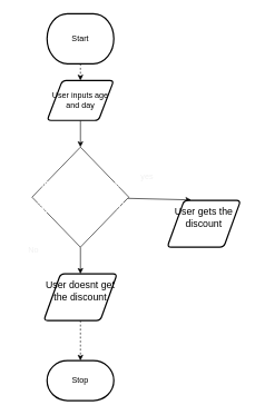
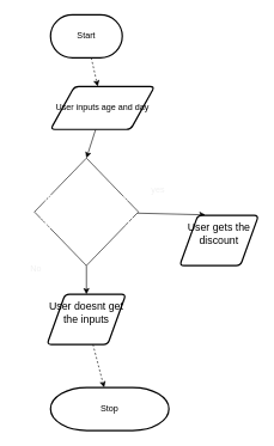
  <mxCell id="0" />
  <mxCell id="1" parent="0" />
  <mxCell id="2" style="edgeStyle=none;html=1;dashed=1;" parent="1" source="3" target="5" edge="1"><mxGeometry relative="1" as="geometry" /></mxCell>
- <mxCell id="3" value="Start" style="strokeWidth=2;html=1;shape=mxgraph.flowchart.terminator;whiteSpace=wrap;" parent="1" vertex="1"><mxGeometry x="70" y="20" width="100" height="75" as="geometry" /></mxCell>
+ <mxCell id="3" value="Start" style="strokeWidth=2;html=1;shape=mxgraph.flowchart.terminator;whiteSpace=wrap;" parent="1" vertex="1"><mxGeometry x="70" y="20" width="100" height="60" as="geometry" /></mxCell>
  <mxCell id="4" style="edgeStyle=none;html=1;" parent="1" source="5" edge="1"><mxGeometry relative="1" as="geometry"><mxPoint x="120" y="220" as="targetPoint" /></mxGeometry></mxCell>
- <mxCell id="5" value="User inputs age and day" style="shape=parallelogram;html=1;strokeWidth=2;perimeter=parallelogramPerimeter;whiteSpace=wrap;rounded=1;arcSize=12;size=0.23;" parent="1" vertex="1"><mxGeometry x="70" y="120" width="100" height="60" as="geometry" /></mxCell>
+ <mxCell id="5" value="User inputs age and day" style="shape=parallelogram;html=1;strokeWidth=2;perimeter=parallelogramPerimeter;whiteSpace=wrap;rounded=1;arcSize=12;size=0.23;" parent="1" vertex="1"><mxGeometry x="70" y="120" width="145" height="60" as="geometry" /></mxCell>
  <mxCell id="6" style="edgeStyle=none;html=1;dashed=1;" parent="1" source="7" target="8" edge="1"><mxGeometry relative="1" as="geometry" /></mxCell>
- <mxCell id="7" value="&lt;span id=&quot;docs-internal-guid-53308b96-7fff-50a0-43fb-136b3a0d023f&quot;&gt;&lt;p dir=&quot;ltr&quot; style=&quot;line-height: 1.2 ; margin-top: 0pt ; margin-bottom: 0pt&quot;&gt;&lt;span style=&quot;font-size: 11pt ; font-family: &amp;#34;cabin&amp;#34; , sans-serif ; background-color: transparent ; vertical-align: baseline&quot;&gt;User doesnt get the discount&lt;/span&gt;&lt;/p&gt;&lt;div&gt;&lt;span style=&quot;font-size: 11pt ; font-family: &amp;#34;cabin&amp;#34; , sans-serif ; color: rgb(0 , 0 , 0) ; background-color: transparent ; vertical-align: baseline&quot;&gt;&lt;br&gt;&lt;/span&gt;&lt;/div&gt;&lt;/span&gt;" style="shape=parallelogram;html=1;strokeWidth=2;perimeter=parallelogramPerimeter;whiteSpace=wrap;rounded=1;arcSize=12;size=0.23;" parent="1" vertex="1"><mxGeometry x="65" y="410" width="110" height="70" as="geometry" /></mxCell>
- <mxCell id="8" value="Stop" style="strokeWidth=2;html=1;shape=mxgraph.flowchart.terminator;whiteSpace=wrap;" parent="1" vertex="1"><mxGeometry x="70" y="540" width="100" height="60" as="geometry" /></mxCell>
+ <mxCell id="7" value="&lt;span id=&quot;docs-internal-guid-53308b96-7fff-50a0-43fb-136b3a0d023f&quot;&gt;&lt;p dir=&quot;ltr&quot; style=&quot;line-height: 1.2 ; margin-top: 0pt ; margin-bottom: 0pt&quot;&gt;&lt;span style=&quot;font-size: 11pt ; font-family: &amp;#34;cabin&amp;#34; , sans-serif ; background-color: transparent ; vertical-align: baseline&quot;&gt;User doesnt get the inputs&lt;/span&gt;&lt;/p&gt;&lt;div&gt;&lt;span style=&quot;font-size: 11pt ; font-family: &amp;#34;cabin&amp;#34; , sans-serif ; color: rgb(0 , 0 , 0) ; background-color: transparent ; vertical-align: baseline&quot;&gt;&lt;br&gt;&lt;/span&gt;&lt;/div&gt;&lt;/span&gt;" style="shape=parallelogram;html=1;strokeWidth=2;perimeter=parallelogramPerimeter;whiteSpace=wrap;rounded=1;arcSize=12;size=0.23;" parent="1" vertex="1"><mxGeometry x="65" y="410" width="110" height="70" as="geometry" /></mxCell>
+ <mxCell id="8" value="Stop" style="strokeWidth=2;html=1;shape=mxgraph.flowchart.terminator;whiteSpace=wrap;" parent="1" vertex="1"><mxGeometry x="70" y="540" width="165" height="60" as="geometry" /></mxCell>
  <mxCell id="9" style="edgeStyle=none;html=1;entryX=0.5;entryY=0;entryDx=0;entryDy=0;fontColor=#F0F0F0;" edge="1" parent="1" source="11" target="7"><mxGeometry relative="1" as="geometry" /></mxCell>
  <mxCell id="10" style="edgeStyle=none;html=1;entryX=0.327;entryY=-0.012;entryDx=0;entryDy=0;entryPerimeter=0;fontColor=#F0F0F0;" edge="1" parent="1" source="11" target="12"><mxGeometry relative="1" as="geometry" /></mxCell>
  <mxCell id="11" value="&amp;nbsp;&lt;span id=&quot;docs-internal-guid-e47e0e09-7fff-875d-5ef6-5627a097eb3d&quot;&gt;&lt;p dir=&quot;ltr&quot; style=&quot;line-height: 1.2 ; margin-top: 0pt ; margin-bottom: 0pt&quot;&gt;&lt;span style=&quot;font-size: 11pt ; font-family: &amp;#34;cabin&amp;#34; , sans-serif ; background-color: transparent ; vertical-align: baseline&quot;&gt;&lt;font color=&quot;#ffffff&quot;&gt;IF (day = Tuesday OR Thursday) OR (age &amp;gt; 12 AND &amp;lt; 21)&lt;/font&gt;&lt;/span&gt;&lt;/p&gt;&lt;div&gt;&lt;span style=&quot;font-size: 11pt ; font-family: &amp;#34;cabin&amp;#34; , sans-serif ; color: rgb(0 , 0 , 0) ; background-color: transparent ; vertical-align: baseline&quot;&gt;&lt;br&gt;&lt;/span&gt;&lt;/div&gt;&lt;/span&gt;" style="rhombus;whiteSpace=wrap;html=1;" vertex="1" parent="1"><mxGeometry x="47.5" y="220" width="145" height="150" as="geometry" /></mxCell>
  <mxCell id="12" value="&lt;span id=&quot;docs-internal-guid-53308b96-7fff-50a0-43fb-136b3a0d023f&quot;&gt;&lt;p dir=&quot;ltr&quot; style=&quot;line-height: 1.2 ; margin-top: 0pt ; margin-bottom: 0pt&quot;&gt;&lt;span style=&quot;font-size: 11pt ; font-family: &amp;#34;cabin&amp;#34; , sans-serif ; background-color: transparent ; vertical-align: baseline&quot;&gt;User gets the discount&lt;/span&gt;&lt;/p&gt;&lt;div&gt;&lt;span style=&quot;font-size: 11pt ; font-family: &amp;#34;cabin&amp;#34; , sans-serif ; color: rgb(0 , 0 , 0) ; background-color: transparent ; vertical-align: baseline&quot;&gt;&lt;br&gt;&lt;/span&gt;&lt;/div&gt;&lt;/span&gt;" style="shape=parallelogram;html=1;strokeWidth=2;perimeter=parallelogramPerimeter;whiteSpace=wrap;rounded=1;arcSize=12;size=0.23;" vertex="1" parent="1"><mxGeometry x="250" y="300" width="110" height="70" as="geometry" /></mxCell>
  <mxCell id="13" value="yes&lt;span style=&quot;color: rgba(0 , 0 , 0 , 0) ; font-family: monospace ; font-size: 0px&quot;&gt;%3CmxGraphModel%3E%3Croot%3E%3CmxCell%20id%3D%220%22%2F%3E%3CmxCell%20id%3D%221%22%20parent%3D%220%22%2F%3E%3CmxCell%20id%3D%222%22%20value%3D%22%26lt%3Bspan%20id%3D%26quot%3Bdocs-internal-guid-53308b96-7fff-50a0-43fb-136b3a0d023f%26quot%3B%26gt%3B%26lt%3Bp%20dir%3D%26quot%3Bltr%26quot%3B%20style%3D%26quot%3Bline-height%3A%201.2%20%3B%20margin-top%3A%200pt%20%3B%20margin-bottom%3A%200pt%26quot%3B%26gt%3B%26lt%3Bspan%20style%3D%26quot%3Bfont-size%3A%2011pt%20%3B%20font-family%3A%20%26amp%3B%2334%3Bcabin%26amp%3B%2334%3B%20%2C%20sans-serif%20%3B%20background-color%3A%20transparent%20%3B%20vertical-align%3A%20baseline%26quot%3B%26gt%3BUser%20doesnt%20get%20the%20discount%26lt%3B%2Fspan%26gt%3B%26lt%3B%2Fp%26gt%3B%26lt%3Bdiv%26gt%3B%26lt%3Bspan%20style%3D%26quot%3Bfont-size%3A%2011pt%20%3B%20font-family%3A%20%26amp%3B%2334%3Bcabin%26amp%3B%2334%3B%20%2C%20sans-serif%20%3B%20color%3A%20rgb(0%20%2C%200%20%2C%200)%20%3B%20background-color%3A%20transparent%20%3B%20vertical-align%3A%20baseline%26quot%3B%26gt%3B%26lt%3Bbr%26gt%3B%26lt%3B%2Fspan%26gt%3B%26lt%3B%2Fdiv%26gt%3B%26lt%3B%2Fspan%26gt%3B%22%20style%3D%22shape%3Dparallelogram%3Bhtml%3D1%3BstrokeWidth%3D2%3Bperimeter%3DparallelogramPerimeter%3BwhiteSpace%3Dwrap%3Brounded%3D1%3BarcSize%3D12%3Bsize%3D0.23%3B%22%20vertex%3D%221%22%20parent%3D%221%22%3E%3CmxGeometry%20x%3D%22300%22%20y%3D%22650%22%20width%3D%22110%22%20height%3D%2270%22%20as%3D%22geometry%22%2F%3E%3C%2FmxCell%3E%3C%2Froot%3E%3C%2FmxGraphModel%3E&lt;/span&gt;&lt;span style=&quot;color: rgba(0 , 0 , 0 , 0) ; font-family: monospace ; font-size: 0px&quot;&gt;%3CmxGraphModel%3E%3Croot%3E%3CmxCell%20id%3D%220%22%2F%3E%3CmxCell%20id%3D%221%22%20parent%3D%220%22%2F%3E%3CmxCell%20id%3D%222%22%20value%3D%22%26lt%3Bspan%20id%3D%26quot%3Bdocs-internal-guid-53308b96-7fff-50a0-43fb-136b3a0d023f%26quot%3B%26gt%3B%26lt%3Bp%20dir%3D%26quot%3Bltr%26quot%3B%20style%3D%26quot%3Bline-height%3A%201.2%20%3B%20margin-top%3A%200pt%20%3B%20margin-bottom%3A%200pt%26quot%3B%26gt%3B%26lt%3Bspan%20style%3D%26quot%3Bfont-size%3A%2011pt%20%3B%20font-family%3A%20%26amp%3B%2334%3Bcabin%26amp%3B%2334%3B%20%2C%20sans-serif%20%3B%20background-color%3A%20transparent%20%3B%20vertical-align%3A%20baseline%26quot%3B%26gt%3BUser%20doesnt%20get%20the%20discount%26lt%3B%2Fspan%26gt%3B%26lt%3B%2Fp%26gt%3B%26lt%3Bdiv%26gt%3B%26lt%3Bspan%20style%3D%26quot%3Bfont-size%3A%2011pt%20%3B%20font-family%3A%20%26amp%3B%2334%3Bcabin%26amp%3B%2334%3B%20%2C%20sans-serif%20%3B%20color%3A%20rgb(0%20%2C%200%20%2C%200)%20%3B%20background-color%3A%20transparent%20%3B%20vertical-align%3A%20baseline%26quot%3B%26gt%3B%26lt%3Bbr%26gt%3B%26lt%3B%2Fspan%26gt%3B%26lt%3B%2Fdiv%26gt%3B%26lt%3B%2Fspan%26gt%3B%22%20style%3D%22shape%3Dparallelogram%3Bhtml%3D1%3BstrokeWidth%3D2%3Bperimeter%3DparallelogramPerimeter%3BwhiteSpace%3Dwrap%3Brounded%3D1%3BarcSize%3D12%3Bsize%3D0.23%3B%22%20vertex%3D%221%22%20parent%3D%221%22%3E%3CmxGeometry%20x%3D%22300%22%20y%3D%22650%22%20width%3D%22110%22%20height%3D%2270%22%20as%3D%22geometry%22%2F%3E%3C%2FmxCell%3E%3C%2Froot%3E%3C%2FmxGraphModel%3E&lt;/span&gt;" style="text;html=1;strokeColor=none;fillColor=none;align=center;verticalAlign=middle;whiteSpace=wrap;rounded=0;fontColor=#F0F0F0;" vertex="1" parent="1"><mxGeometry x="190" y="250" width="60" height="30" as="geometry" /></mxCell>
  <mxCell id="14" value="No" style="text;html=1;strokeColor=none;fillColor=none;align=center;verticalAlign=middle;whiteSpace=wrap;rounded=0;fontColor=#F0F0F0;" vertex="1" parent="1"><mxGeometry x="20" y="360" width="60" height="30" as="geometry" /></mxCell>
